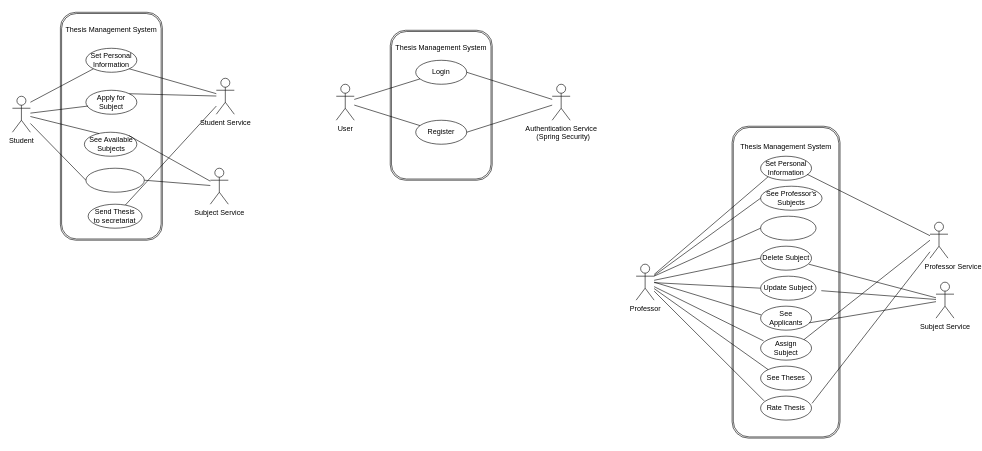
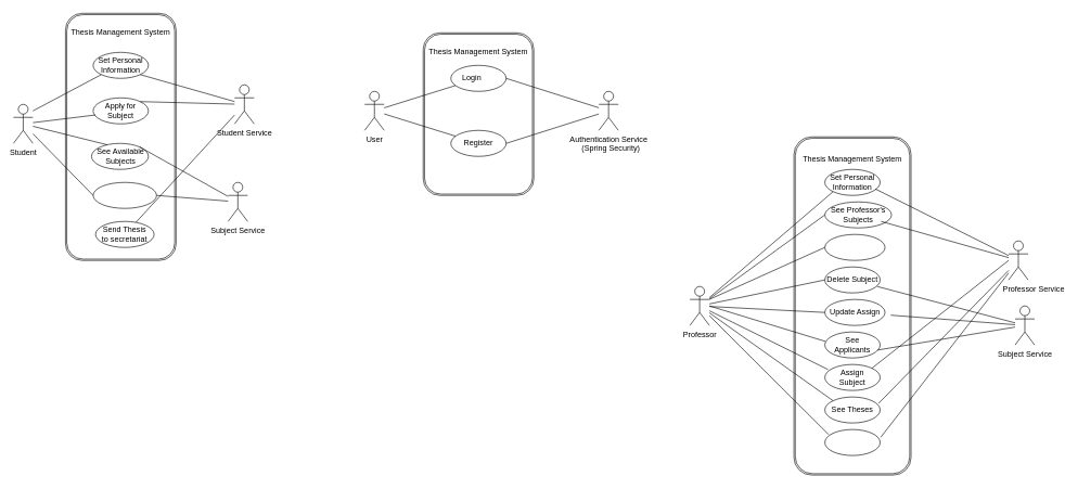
  <mxCell id="0" />
  <mxCell id="1" parent="0" />
  <mxCell id="2" value="" style="shape=ext;double=1;rounded=1;whiteSpace=wrap;html=1;" vertex="1" parent="1"><mxGeometry x="650" y="50" width="170" height="250" as="geometry" /></mxCell>
  <mxCell id="3" value="User&lt;br&gt;" style="shape=umlActor;verticalLabelPosition=bottom;verticalAlign=top;html=1;outlineConnect=0;" vertex="1" parent="1"><mxGeometry x="560" y="140" width="30" height="60" as="geometry" /></mxCell>
  <mxCell id="4" value="Thesis Management System" style="text;html=1;strokeColor=none;fillColor=none;align=center;verticalAlign=middle;whiteSpace=wrap;rounded=0;" vertex="1" parent="1"><mxGeometry x="650" y="70" width="170" height="20" as="geometry" /></mxCell>
  <mxCell id="5" value="" style="ellipse;whiteSpace=wrap;html=1;" vertex="1" parent="1"><mxGeometry x="692.5" y="100" width="85" height="40" as="geometry" /></mxCell>
  <mxCell id="6" value="" style="ellipse;whiteSpace=wrap;html=1;" vertex="1" parent="1"><mxGeometry x="692.5" y="200" width="85" height="40" as="geometry" /></mxCell>
- <mxCell id="7" value="Login" style="text;html=1;strokeColor=none;fillColor=none;align=center;verticalAlign=middle;whiteSpace=wrap;rounded=0;" vertex="1" parent="1"><mxGeometry x="715" y="110" width="40" height="20" as="geometry" /></mxCell>
+ <mxCell id="7" value="Login" style="text;html=1;strokeColor=none;fillColor=none;align=center;verticalAlign=middle;whiteSpace=wrap;rounded=0;" vertex="1" parent="1"><mxGeometry x="705" y="110" width="40" height="20" as="geometry" /></mxCell>
  <mxCell id="8" value="Register" style="text;html=1;strokeColor=none;fillColor=none;align=center;verticalAlign=middle;whiteSpace=wrap;rounded=0;" vertex="1" parent="1"><mxGeometry x="715" y="210" width="40" height="20" as="geometry" /></mxCell>
  <mxCell id="9" value="" style="endArrow=none;html=1;" edge="1" parent="1" source="3" target="5"><mxGeometry width="50" height="50" relative="1" as="geometry"><mxPoint x="690" y="290" as="sourcePoint" /><mxPoint x="740" y="240" as="targetPoint" /></mxGeometry></mxCell>
  <mxCell id="10" value="" style="endArrow=none;html=1;" edge="1" parent="1" source="3" target="6"><mxGeometry width="50" height="50" relative="1" as="geometry"><mxPoint x="690" y="290" as="sourcePoint" /><mxPoint x="740" y="240" as="targetPoint" /></mxGeometry></mxCell>
  <mxCell id="11" value="Authentication Service&lt;br&gt;&amp;nbsp; (Spring Security)" style="shape=umlActor;verticalLabelPosition=bottom;verticalAlign=top;html=1;outlineConnect=0;" vertex="1" parent="1"><mxGeometry x="920" y="140" width="30" height="60" as="geometry" /></mxCell>
  <mxCell id="12" value="" style="endArrow=none;html=1;exitX=1;exitY=0.5;exitDx=0;exitDy=0;" edge="1" parent="1" source="5" target="11"><mxGeometry width="50" height="50" relative="1" as="geometry"><mxPoint x="740" y="270" as="sourcePoint" /><mxPoint x="790" y="220" as="targetPoint" /></mxGeometry></mxCell>
  <mxCell id="13" value="" style="endArrow=none;html=1;exitX=1;exitY=0.5;exitDx=0;exitDy=0;" edge="1" parent="1" source="6" target="11"><mxGeometry width="50" height="50" relative="1" as="geometry"><mxPoint x="740" y="270" as="sourcePoint" /><mxPoint x="790" y="220" as="targetPoint" /></mxGeometry></mxCell>
  <mxCell id="14" value="" style="shape=ext;double=1;rounded=1;whiteSpace=wrap;html=1;" vertex="1" parent="1"><mxGeometry x="100" y="20" width="170" height="380" as="geometry" /></mxCell>
  <mxCell id="15" value="Thesis Management System" style="text;html=1;strokeColor=none;fillColor=none;align=center;verticalAlign=middle;whiteSpace=wrap;rounded=0;" vertex="1" parent="1"><mxGeometry x="100" y="40" width="170" height="20" as="geometry" /></mxCell>
  <mxCell id="16" value="" style="ellipse;whiteSpace=wrap;html=1;" vertex="1" parent="1"><mxGeometry x="142.5" y="280" width="97.5" height="40" as="geometry" /></mxCell>
  <mxCell id="17" value="" style="ellipse;whiteSpace=wrap;html=1;" vertex="1" parent="1"><mxGeometry x="140" y="220" width="87.5" height="40" as="geometry" /></mxCell>
  <mxCell id="18" value="" style="ellipse;whiteSpace=wrap;html=1;" vertex="1" parent="1"><mxGeometry x="142.5" y="150" width="85" height="40" as="geometry" /></mxCell>
  <mxCell id="19" value="" style="ellipse;whiteSpace=wrap;html=1;" vertex="1" parent="1"><mxGeometry x="142.5" y="80" width="85" height="40" as="geometry" /></mxCell>
  <mxCell id="20" value="Student&lt;br&gt;" style="shape=umlActor;verticalLabelPosition=bottom;verticalAlign=top;html=1;outlineConnect=0;" vertex="1" parent="1"><mxGeometry x="20" y="160" width="30" height="60" as="geometry" /></mxCell>
  <mxCell id="21" value="" style="endArrow=none;html=1;entryX=0;entryY=1;entryDx=0;entryDy=0;" edge="1" parent="1" target="19"><mxGeometry width="50" height="50" relative="1" as="geometry"><mxPoint x="50" y="170" as="sourcePoint" /><mxPoint x="380" y="260" as="targetPoint" /></mxGeometry></mxCell>
  <mxCell id="22" value="" style="endArrow=none;html=1;entryX=0.043;entryY=0.658;entryDx=0;entryDy=0;entryPerimeter=0;" edge="1" parent="1" source="20" target="18"><mxGeometry width="50" height="50" relative="1" as="geometry"><mxPoint x="330" y="310" as="sourcePoint" /><mxPoint x="380" y="260" as="targetPoint" /></mxGeometry></mxCell>
  <mxCell id="23" value="" style="endArrow=none;html=1;entryX=0;entryY=0.5;entryDx=0;entryDy=0;" edge="1" parent="1" source="20" target="16"><mxGeometry width="50" height="50" relative="1" as="geometry"><mxPoint x="330" y="310" as="sourcePoint" /><mxPoint x="380" y="260" as="targetPoint" /></mxGeometry></mxCell>
  <mxCell id="24" value="" style="endArrow=none;html=1;entryX=0.278;entryY=0.054;entryDx=0;entryDy=0;entryPerimeter=0;" edge="1" parent="1" source="20" target="17"><mxGeometry width="50" height="50" relative="1" as="geometry"><mxPoint x="330" y="310" as="sourcePoint" /><mxPoint x="380" y="260" as="targetPoint" /></mxGeometry></mxCell>
  <mxCell id="25" value="Set Personal&lt;br&gt;Information" style="text;html=1;strokeColor=none;fillColor=none;align=center;verticalAlign=middle;whiteSpace=wrap;rounded=0;" vertex="1" parent="1"><mxGeometry x="115" y="90" width="140" height="20" as="geometry" /></mxCell>
  <mxCell id="26" value="See Available Subjects" style="text;html=1;strokeColor=none;fillColor=none;align=center;verticalAlign=middle;whiteSpace=wrap;rounded=0;" vertex="1" parent="1"><mxGeometry x="125" y="230" width="120" height="20" as="geometry" /></mxCell>
  <mxCell id="27" value="Apply for&lt;br&gt;Subject" style="text;html=1;strokeColor=none;fillColor=none;align=center;verticalAlign=middle;whiteSpace=wrap;rounded=0;" vertex="1" parent="1"><mxGeometry x="120" y="160" width="130" height="20" as="geometry" /></mxCell>
  <mxCell id="28" value="Student Service" style="shape=umlActor;verticalLabelPosition=bottom;verticalAlign=top;html=1;outlineConnect=0;" vertex="1" parent="1"><mxGeometry x="360" y="130" width="30" height="60" as="geometry" /></mxCell>
  <mxCell id="29" value="Subject Service" style="shape=umlActor;verticalLabelPosition=bottom;verticalAlign=top;html=1;outlineConnect=0;" vertex="1" parent="1"><mxGeometry x="350" y="280" width="30" height="60" as="geometry" /></mxCell>
  <mxCell id="30" value="" style="endArrow=none;html=1;exitX=1;exitY=0.5;exitDx=0;exitDy=0;" edge="1" parent="1" source="16" target="29"><mxGeometry width="50" height="50" relative="1" as="geometry"><mxPoint x="570" y="310" as="sourcePoint" /><mxPoint x="620" y="260" as="targetPoint" /></mxGeometry></mxCell>
  <mxCell id="31" value="" style="endArrow=none;html=1;exitX=1;exitY=0;exitDx=0;exitDy=0;" edge="1" parent="1" source="17" target="29"><mxGeometry width="50" height="50" relative="1" as="geometry"><mxPoint x="570" y="310" as="sourcePoint" /><mxPoint x="620" y="260" as="targetPoint" /></mxGeometry></mxCell>
  <mxCell id="32" value="" style="endArrow=none;html=1;exitX=1;exitY=0;exitDx=0;exitDy=0;" edge="1" parent="1" source="18" target="28"><mxGeometry width="50" height="50" relative="1" as="geometry"><mxPoint x="570" y="310" as="sourcePoint" /><mxPoint x="620" y="260" as="targetPoint" /></mxGeometry></mxCell>
  <mxCell id="33" value="" style="endArrow=none;html=1;entryX=1;entryY=1;entryDx=0;entryDy=0;" edge="1" parent="1" source="28" target="19"><mxGeometry width="50" height="50" relative="1" as="geometry"><mxPoint x="340" y="114" as="sourcePoint" /><mxPoint x="620" y="260" as="targetPoint" /></mxGeometry></mxCell>
  <mxCell id="34" value="" style="shape=ext;double=1;rounded=1;whiteSpace=wrap;html=1;" vertex="1" parent="1"><mxGeometry x="1220" y="210" width="180" height="520" as="geometry" /></mxCell>
  <mxCell id="35" value="Professor" style="shape=umlActor;verticalLabelPosition=bottom;verticalAlign=top;html=1;outlineConnect=0;" vertex="1" parent="1"><mxGeometry x="1060" y="440" width="30" height="60" as="geometry" /></mxCell>
  <mxCell id="36" value="Thesis Management System" style="text;html=1;strokeColor=none;fillColor=none;align=center;verticalAlign=middle;whiteSpace=wrap;rounded=0;" vertex="1" parent="1"><mxGeometry x="1225" y="235" width="170" height="20" as="geometry" /></mxCell>
  <mxCell id="37" value="" style="ellipse;whiteSpace=wrap;html=1;" vertex="1" parent="1"><mxGeometry x="1267.5" y="260" width="85" height="40" as="geometry" /></mxCell>
  <mxCell id="38" value="" style="ellipse;whiteSpace=wrap;html=1;" vertex="1" parent="1"><mxGeometry x="1267.5" y="460" width="92.5" height="40" as="geometry" /></mxCell>
  <mxCell id="39" value="" style="ellipse;whiteSpace=wrap;html=1;" vertex="1" parent="1"><mxGeometry x="1267.5" y="410" width="85" height="40" as="geometry" /></mxCell>
  <mxCell id="40" value="" style="ellipse;whiteSpace=wrap;html=1;" vertex="1" parent="1"><mxGeometry x="1267.5" y="510" width="85" height="40" as="geometry" /></mxCell>
  <mxCell id="41" value="" style="ellipse;whiteSpace=wrap;html=1;" vertex="1" parent="1"><mxGeometry x="1267.5" y="560" width="85" height="40" as="geometry" /></mxCell>
  <mxCell id="42" value="" style="ellipse;whiteSpace=wrap;html=1;" vertex="1" parent="1"><mxGeometry x="1267.5" y="610" width="85" height="40" as="geometry" /></mxCell>
  <mxCell id="43" value="" style="ellipse;whiteSpace=wrap;html=1;" vertex="1" parent="1"><mxGeometry x="1267.5" y="660" width="85" height="40" as="geometry" /></mxCell>
  <mxCell id="44" value="" style="ellipse;whiteSpace=wrap;html=1;" vertex="1" parent="1"><mxGeometry x="1267.5" y="310" width="102.5" height="40" as="geometry" /></mxCell>
  <mxCell id="45" value="" style="ellipse;whiteSpace=wrap;html=1;" vertex="1" parent="1"><mxGeometry x="1267.5" y="360" width="92.5" height="40" as="geometry" /></mxCell>
  <mxCell id="46" value="" style="endArrow=none;html=1;entryX=0;entryY=1;entryDx=0;entryDy=0;" edge="1" parent="1" source="35" target="37"><mxGeometry width="50" height="50" relative="1" as="geometry"><mxPoint x="1170" y="530" as="sourcePoint" /><mxPoint x="1220" y="480" as="targetPoint" /></mxGeometry></mxCell>
  <mxCell id="47" value="" style="endArrow=none;html=1;entryX=0;entryY=0.5;entryDx=0;entryDy=0;" edge="1" parent="1" source="35" target="44"><mxGeometry width="50" height="50" relative="1" as="geometry"><mxPoint x="1170" y="530" as="sourcePoint" /><mxPoint x="1160" y="520" as="targetPoint" /></mxGeometry></mxCell>
  <mxCell id="48" value="" style="endArrow=none;html=1;exitX=1;exitY=0.333;exitDx=0;exitDy=0;exitPerimeter=0;entryX=0;entryY=0.5;entryDx=0;entryDy=0;" edge="1" parent="1" source="35" target="45"><mxGeometry width="50" height="50" relative="1" as="geometry"><mxPoint x="1170" y="530" as="sourcePoint" /><mxPoint x="1220" y="480" as="targetPoint" /></mxGeometry></mxCell>
  <mxCell id="49" value="" style="endArrow=none;html=1;entryX=0;entryY=0.5;entryDx=0;entryDy=0;" edge="1" parent="1" source="35" target="39"><mxGeometry width="50" height="50" relative="1" as="geometry"><mxPoint x="1170" y="530" as="sourcePoint" /><mxPoint x="1220" y="480" as="targetPoint" /></mxGeometry></mxCell>
  <mxCell id="50" value="" style="endArrow=none;html=1;entryX=0;entryY=0.5;entryDx=0;entryDy=0;" edge="1" parent="1" source="35" target="38"><mxGeometry width="50" height="50" relative="1" as="geometry"><mxPoint x="1170" y="530" as="sourcePoint" /><mxPoint x="1220" y="480" as="targetPoint" /></mxGeometry></mxCell>
  <mxCell id="51" value="" style="endArrow=none;html=1;entryX=0.01;entryY=0.363;entryDx=0;entryDy=0;entryPerimeter=0;" edge="1" parent="1" target="40"><mxGeometry width="50" height="50" relative="1" as="geometry"><mxPoint x="1090" y="470" as="sourcePoint" /><mxPoint x="1220" y="480" as="targetPoint" /></mxGeometry></mxCell>
  <mxCell id="52" value="" style="endArrow=none;html=1;entryX=0.059;entryY=0.196;entryDx=0;entryDy=0;entryPerimeter=0;" edge="1" parent="1" source="35" target="41"><mxGeometry width="50" height="50" relative="1" as="geometry"><mxPoint x="1100" y="490" as="sourcePoint" /><mxPoint x="1230" y="510" as="targetPoint" /></mxGeometry></mxCell>
  <mxCell id="53" value="" style="endArrow=none;html=1;entryX=0;entryY=0;entryDx=0;entryDy=0;" edge="1" parent="1" source="35" target="42"><mxGeometry width="50" height="50" relative="1" as="geometry"><mxPoint x="1100" y="500" as="sourcePoint" /><mxPoint x="1210" y="420" as="targetPoint" /></mxGeometry></mxCell>
  <mxCell id="54" value="" style="endArrow=none;html=1;entryX=0.069;entryY=0.196;entryDx=0;entryDy=0;entryPerimeter=0;" edge="1" parent="1" source="35" target="43"><mxGeometry width="50" height="50" relative="1" as="geometry"><mxPoint x="1110" y="520" as="sourcePoint" /><mxPoint x="1220" y="480" as="targetPoint" /></mxGeometry></mxCell>
  <mxCell id="55" value="" style="ellipse;whiteSpace=wrap;html=1;" vertex="1" parent="1"><mxGeometry x="146.25" y="340" width="90" height="40" as="geometry" /></mxCell>
  <mxCell id="56" value="" style="endArrow=none;html=1;" edge="1" parent="1" source="55" target="28"><mxGeometry width="50" height="50" relative="1" as="geometry"><mxPoint x="310" y="310" as="sourcePoint" /><mxPoint x="360" y="260" as="targetPoint" /></mxGeometry></mxCell>
  <mxCell id="57" value="Send Thesis&lt;br&gt;to secretariat" style="text;html=1;strokeColor=none;fillColor=none;align=center;verticalAlign=middle;whiteSpace=wrap;rounded=0;" vertex="1" parent="1"><mxGeometry x="121.25" y="350" width="140" height="20" as="geometry" /></mxCell>
  <mxCell id="58" value="Assign Subject" style="text;html=1;strokeColor=none;fillColor=none;align=center;verticalAlign=middle;whiteSpace=wrap;rounded=0;" vertex="1" parent="1"><mxGeometry x="1290" y="570" width="40" height="20" as="geometry" /></mxCell>
  <mxCell id="59" value="See Theses" style="text;html=1;strokeColor=none;fillColor=none;align=center;verticalAlign=middle;whiteSpace=wrap;rounded=0;" vertex="1" parent="1"><mxGeometry x="1270" y="620" width="80" height="20" as="geometry" /></mxCell>
- <mxCell id="60" value="Rate Thesis" style="text;html=1;strokeColor=none;fillColor=none;align=center;verticalAlign=middle;whiteSpace=wrap;rounded=0;" vertex="1" parent="1"><mxGeometry x="1275" y="670" width="70" height="20" as="geometry" /></mxCell>
  <mxCell id="61" value="See Applicants" style="text;html=1;strokeColor=none;fillColor=none;align=center;verticalAlign=middle;whiteSpace=wrap;rounded=0;" vertex="1" parent="1"><mxGeometry x="1275" y="520" width="70" height="20" as="geometry" /></mxCell>
- <mxCell id="62" value="Update Subject" style="text;html=1;strokeColor=none;fillColor=none;align=center;verticalAlign=middle;whiteSpace=wrap;rounded=0;" vertex="1" parent="1"><mxGeometry x="1258.75" y="470" width="110" height="20" as="geometry" /></mxCell>
+ <mxCell id="62" value="Update Assign" style="text;html=1;strokeColor=none;fillColor=none;align=center;verticalAlign=middle;whiteSpace=wrap;rounded=0;" vertex="1" parent="1"><mxGeometry x="1258.75" y="470" width="110" height="20" as="geometry" /></mxCell>
  <mxCell id="63" value="Delete Subject" style="text;html=1;strokeColor=none;fillColor=none;align=center;verticalAlign=middle;whiteSpace=wrap;rounded=0;" vertex="1" parent="1"><mxGeometry x="1265" y="420" width="90" height="20" as="geometry" /></mxCell>
  <mxCell id="64" value="Set Personal&lt;br&gt;Information" style="text;html=1;strokeColor=none;fillColor=none;align=center;verticalAlign=middle;whiteSpace=wrap;rounded=0;" vertex="1" parent="1"><mxGeometry x="1240" y="270" width="140" height="20" as="geometry" /></mxCell>
  <mxCell id="65" value="See Professor's Subjects" style="text;html=1;strokeColor=none;fillColor=none;align=center;verticalAlign=middle;whiteSpace=wrap;rounded=0;" vertex="1" parent="1"><mxGeometry x="1258.75" y="320" width="120" height="20" as="geometry" /></mxCell>
  <mxCell id="66" value="&amp;nbsp; &amp;nbsp; &amp;nbsp; &amp;nbsp; &amp;nbsp; &amp;nbsp; &amp;nbsp; Professor Service" style="shape=umlActor;verticalLabelPosition=bottom;verticalAlign=top;html=1;outlineConnect=0;" vertex="1" parent="1"><mxGeometry x="1550" y="370" width="30" height="60" as="geometry" /></mxCell>
  <mxCell id="67" value="Subject Service" style="shape=umlActor;verticalLabelPosition=bottom;verticalAlign=top;html=1;outlineConnect=0;" vertex="1" parent="1"><mxGeometry x="1560" y="470" width="30" height="60" as="geometry" /></mxCell>
  <mxCell id="68" value="" style="endArrow=none;html=1;exitX=0.75;exitY=1;exitDx=0;exitDy=0;" edge="1" parent="1" source="64" target="66"><mxGeometry width="50" height="50" relative="1" as="geometry"><mxPoint x="1230" y="480" as="sourcePoint" /><mxPoint x="1540" y="380" as="targetPoint" /></mxGeometry></mxCell>
+ <mxCell id="69" value="" style="endArrow=none;html=1;" edge="1" parent="1" source="65" target="66"><mxGeometry width="50" height="50" relative="1" as="geometry"><mxPoint x="1230" y="480" as="sourcePoint" /><mxPoint x="1550" y="340" as="targetPoint" /></mxGeometry></mxCell>
  <mxCell id="70" value="" style="endArrow=none;html=1;" edge="1" parent="1" source="67" target="63"><mxGeometry width="50" height="50" relative="1" as="geometry"><mxPoint x="1230" y="480" as="sourcePoint" /><mxPoint x="1280" y="430" as="targetPoint" /></mxGeometry></mxCell>
  <mxCell id="71" value="" style="endArrow=none;html=1;" edge="1" parent="1" source="67" target="62"><mxGeometry width="50" height="50" relative="1" as="geometry"><mxPoint x="1230" y="480" as="sourcePoint" /><mxPoint x="1280" y="430" as="targetPoint" /></mxGeometry></mxCell>
  <mxCell id="72" value="" style="endArrow=none;html=1;entryX=0.951;entryY=0.696;entryDx=0;entryDy=0;entryPerimeter=0;" edge="1" parent="1" source="67" target="40"><mxGeometry width="50" height="50" relative="1" as="geometry"><mxPoint x="1550" y="500" as="sourcePoint" /><mxPoint x="1280" y="430" as="targetPoint" /></mxGeometry></mxCell>
  <mxCell id="73" value="" style="endArrow=none;html=1;entryX=1;entryY=0;entryDx=0;entryDy=0;" edge="1" parent="1" target="41"><mxGeometry width="50" height="50" relative="1" as="geometry"><mxPoint x="1550" y="400" as="sourcePoint" /><mxPoint x="1350" y="573" as="targetPoint" /></mxGeometry></mxCell>
+ <mxCell id="74" value="" style="endArrow=none;html=1;exitX=1;exitY=0;exitDx=0;exitDy=0;" edge="1" parent="1" source="59" target="66"><mxGeometry width="50" height="50" relative="1" as="geometry"><mxPoint x="1230" y="480" as="sourcePoint" /><mxPoint x="1280" y="430" as="targetPoint" /></mxGeometry></mxCell>
  <mxCell id="75" value="" style="endArrow=none;html=1;exitX=1.01;exitY=0.3;exitDx=0;exitDy=0;exitPerimeter=0;" edge="1" parent="1" source="43" target="66"><mxGeometry width="50" height="50" relative="1" as="geometry"><mxPoint x="1230" y="480" as="sourcePoint" /><mxPoint x="1280" y="430" as="targetPoint" /></mxGeometry></mxCell>
